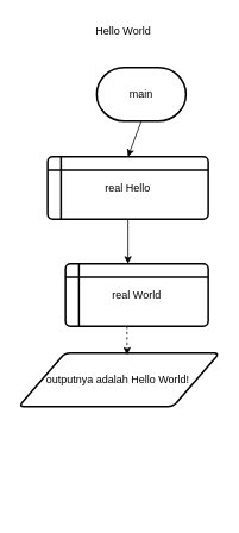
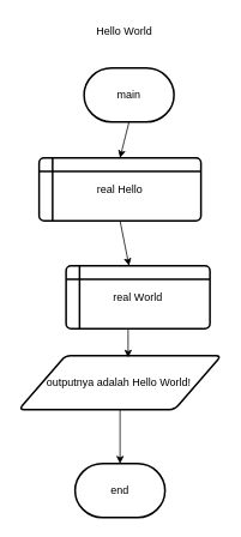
  <mxCell id="0" />
  <mxCell id="1" parent="0" />
  <mxCell id="2" value="Hello World" style="text;html=1;strokeColor=none;fillColor=none;align=center;verticalAlign=middle;whiteSpace=wrap;rounded=0;" parent="1" vertex="1"><mxGeometry x="93" y="20" width="90" height="30" as="geometry" /></mxCell>
- <mxCell id="3" value="main" style="strokeWidth=2;html=1;shape=mxgraph.flowchart.terminator;whiteSpace=wrap;" parent="1" vertex="1"><mxGeometry x="108" y="75" width="100" height="60" as="geometry" /></mxCell>
- <mxCell id="4" value="real Hello" style="shape=internalStorage;whiteSpace=wrap;html=1;dx=15;dy=15;rounded=1;arcSize=8;strokeWidth=2;" parent="1" vertex="1"><mxGeometry x="53" y="175" width="180" height="70" as="geometry" /></mxCell>
+ <mxCell id="3" value="main" style="strokeWidth=2;html=1;shape=mxgraph.flowchart.terminator;whiteSpace=wrap;" parent="1" vertex="1"><mxGeometry x="93" y="75" width="100" height="60" as="geometry" /></mxCell>
+ <mxCell id="4" value="real Hello" style="shape=internalStorage;whiteSpace=wrap;html=1;dx=15;dy=15;rounded=1;arcSize=8;strokeWidth=2;" parent="1" vertex="1"><mxGeometry x="43" y="175" width="180" height="70" as="geometry" /></mxCell>
  <mxCell id="5" value="outputnya adalah Hello World!&amp;nbsp;" style="shape=parallelogram;html=1;strokeWidth=2;perimeter=parallelogramPerimeter;whiteSpace=wrap;rounded=1;arcSize=12;size=0.23;" parent="1" vertex="1"><mxGeometry x="20.5" y="395" width="225" height="60" as="geometry" /></mxCell>
+ <mxCell id="6" value="end" style="strokeWidth=2;html=1;shape=mxgraph.flowchart.terminator;whiteSpace=wrap;" parent="1" vertex="1"><mxGeometry x="83" y="515" width="100" height="60" as="geometry" /></mxCell>
  <mxCell id="7" value="" style="endArrow=classic;html=1;rounded=0;exitX=0.5;exitY=1;exitDx=0;exitDy=0;exitPerimeter=0;entryX=0.5;entryY=0;entryDx=0;entryDy=0;" parent="1" source="3" target="4" edge="1"><mxGeometry width="50" height="50" relative="1" as="geometry"><mxPoint x="133" y="345" as="sourcePoint" /><mxPoint x="183" y="295" as="targetPoint" /></mxGeometry></mxCell>
  <mxCell id="8" value="" style="endArrow=classic;html=1;rounded=0;exitX=0.5;exitY=1;exitDx=0;exitDy=0;" parent="1" source="4" edge="1"><mxGeometry width="50" height="50" relative="1" as="geometry"><mxPoint x="133" y="345" as="sourcePoint" /><mxPoint x="143" y="295" as="targetPoint" /></mxGeometry></mxCell>
+ <mxCell id="9" value="" style="endArrow=classic;html=1;rounded=0;exitX=0.5;exitY=1;exitDx=0;exitDy=0;entryX=0.5;entryY=0;entryDx=0;entryDy=0;entryPerimeter=0;" parent="1" source="5" target="6" edge="1"><mxGeometry width="50" height="50" relative="1" as="geometry"><mxPoint x="133" y="345" as="sourcePoint" /><mxPoint x="183" y="295" as="targetPoint" /></mxGeometry></mxCell>
  <mxCell id="10" value="real World" style="shape=internalStorage;whiteSpace=wrap;html=1;dx=15;dy=15;rounded=1;arcSize=8;strokeWidth=2;" parent="1" vertex="1"><mxGeometry x="73" y="295" width="160" height="70" as="geometry" /></mxCell>
- <mxCell id="11" value="" style="endArrow=classic;html=1;rounded=0;exitX=0.431;exitY=1;exitDx=0;exitDy=0;exitPerimeter=0;entryX=0.54;entryY=0.033;entryDx=0;entryDy=0;entryPerimeter=0;dashed=1;" parent="1" source="10" target="5" edge="1"><mxGeometry width="50" height="50" relative="1" as="geometry"><mxPoint x="133" y="365" as="sourcePoint" /><mxPoint x="183" y="315" as="targetPoint" /></mxGeometry></mxCell>
+ <mxCell id="11" value="" style="endArrow=classic;html=1;rounded=0;exitX=0.431;exitY=1;exitDx=0;exitDy=0;exitPerimeter=0;entryX=0.54;entryY=0.033;entryDx=0;entryDy=0;entryPerimeter=0;" parent="1" source="10" target="5" edge="1"><mxGeometry width="50" height="50" relative="1" as="geometry"><mxPoint x="133" y="365" as="sourcePoint" /><mxPoint x="183" y="315" as="targetPoint" /></mxGeometry></mxCell>
